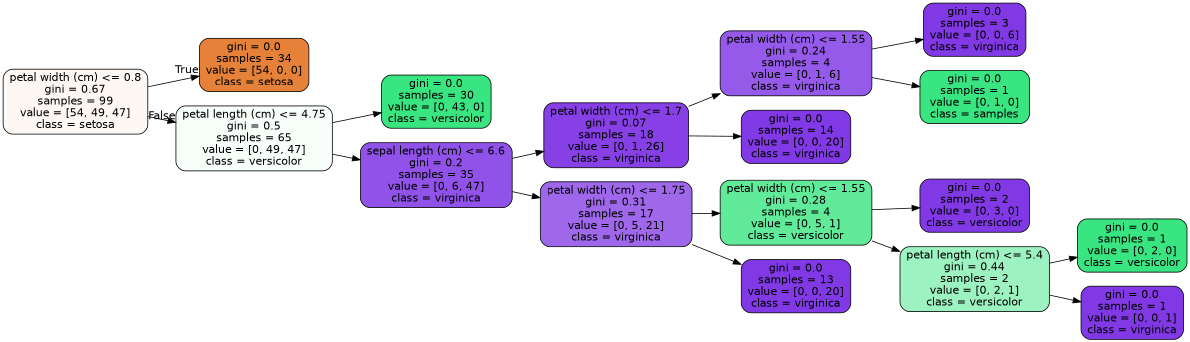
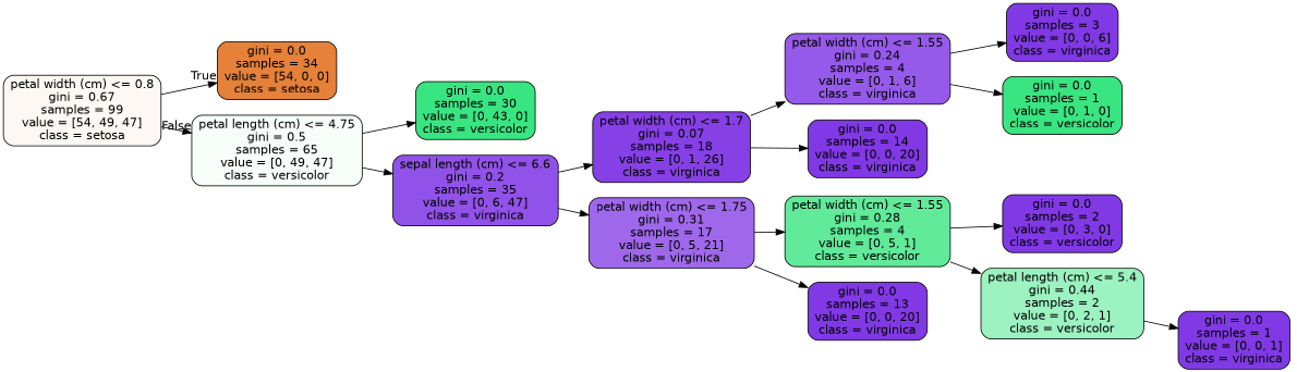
  digraph {
    rankdir=LR
    node [color=black fillcolor="#8139e5ff" fontname=helvetica shape=box style="filled, rounded"]
    edge [fontname=helvetica]
    n1 [fillcolor="#e581390d" label="petal width (cm) <= 0.8\ngini = 0.67\nsamples = 99\nvalue = [54, 49, 47]\nclass = setosa"]
    n2 [fillcolor="#e58139ff" label="gini = 0.0\nsamples = 34\nvalue = [54, 0, 0]\nclass = setosa"]
    n3 [fillcolor="#39e5810a" label="petal length (cm) <= 4.75\ngini = 0.5\nsamples = 65\nvalue = [0, 49, 47]\nclass = versicolor"]
    n4 [fillcolor="#39e581ff" label="gini = 0.0\nsamples = 30\nvalue = [0, 43, 0]\nclass = versicolor"]
    n5 [fillcolor="#8139e5de" label="sepal length (cm) <= 6.6\ngini = 0.2\nsamples = 35\nvalue = [0, 6, 47]\nclass = virginica"]
    n6 [fillcolor="#8139e5f5" label="petal width (cm) <= 1.7\ngini = 0.07\nsamples = 18\nvalue = [0, 1, 26]\nclass = virginica"]
    n7 [fillcolor="#8139e5c2" label="petal width (cm) <= 1.75\ngini = 0.31\nsamples = 17\nvalue = [0, 5, 21]\nclass = virginica"]
    n8 [fillcolor="#8139e5d4" label="petal width (cm) <= 1.55\ngini = 0.24\nsamples = 4\nvalue = [0, 1, 6]\nclass = virginica"]
    n9 [label="gini = 0.0\nsamples = 14\nvalue = [0, 0, 20]\nclass = virginica"]
    n10 [fillcolor="#39e581cc" label="petal width (cm) <= 1.55\ngini = 0.28\nsamples = 4\nvalue = [0, 5, 1]\nclass = versicolor"]
    n11 [label="gini = 0.0\nsamples = 13\nvalue = [0, 0, 20]\nclass = virginica"]
    n12 [label="gini = 0.0\nsamples = 3\nvalue = [0, 0, 6]\nclass = virginica"]
-   n13 [fillcolor="#39e581ff" label="gini = 0.0\nsamples = 1\nvalue = [0, 1, 0]\nclass = samples"]
+   n13 [fillcolor="#39e581ff" label="gini = 0.0\nsamples = 1\nvalue = [0, 1, 0]\nclass = versicolor"]
    n14 [label="gini = 0.0\nsamples = 2\nvalue = [0, 3, 0]\nclass = versicolor"]
    n15 [fillcolor="#39e5817f" label="petal length (cm) <= 5.4\ngini = 0.44\nsamples = 2\nvalue = [0, 2, 1]\nclass = versicolor"]
-   n16 [fillcolor="#39e581ff" label="gini = 0.0\nsamples = 1\nvalue = [0, 2, 0]\nclass = versicolor"]
    n17 [label="gini = 0.0\nsamples = 1\nvalue = [0, 0, 1]\nclass = virginica"]
    n1 -> n2 [headlabel=True labelangle=45 labeldistance=2.5]
    n1 -> n3 [headlabel=False labelangle=-45 labeldistance=2.5]
    n3 -> n4
    n3 -> n5
    n5 -> n6
    n5 -> n7
    n6 -> n8
    n6 -> n9
    n7 -> n10
    n7 -> n11
    n8 -> n12
    n8 -> n13
    n10 -> n14
    n10 -> n15
-   n15 -> n16
    n15 -> n17
  }
